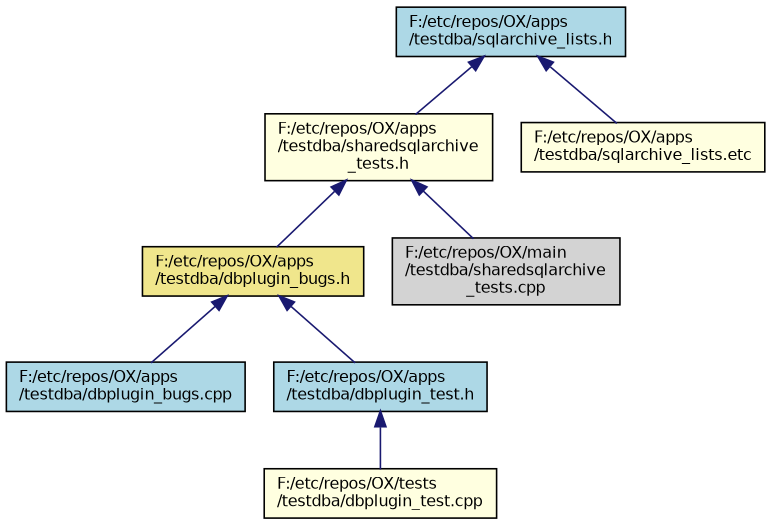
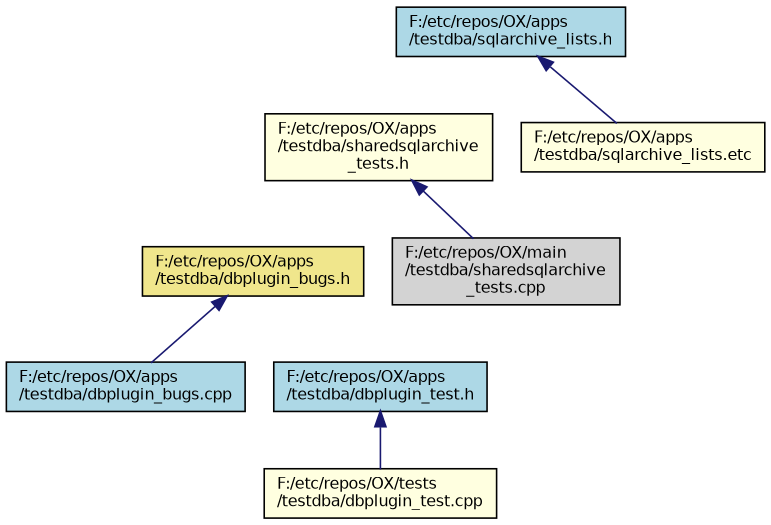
  digraph {
    node [color=black fillcolor=lightblue fontname=Helvetica fontsize=10 shape=record style=filled]
    edge [color=midnightblue dir=back fontname=Helvetica fontsize=10 labelfontname=Helvetica labelfontsize=10 style=solid]
    n1 [fontcolor=black height=0.2 label="F:/etc/repos/OX/apps\l/testdba/sqlarchive_lists.h" width=0.4]
    n2 [fillcolor=lightyellow height=0.2 label="F:/etc/repos/OX/apps\l/testdba/sharedsqlarchive\l_tests.h" width=0.4]
    n3 [fillcolor=lightyellow height=0.2 label="F:/etc/repos/OX/apps\l/testdba/sqlarchive_lists.etc" width=0.4]
    n4 [fillcolor=khaki height=0.2 label="F:/etc/repos/OX/apps\l/testdba/dbplugin_bugs.h" width=0.4]
    n5 [fillcolor=lightgrey height=0.2 label="F:/etc/repos/OX/main\l/testdba/sharedsqlarchive\l_tests.cpp" width=0.4]
    n6 [height=0.2 label="F:/etc/repos/OX/apps\l/testdba/dbplugin_bugs.cpp" width=0.4]
    n7 [height=0.2 label="F:/etc/repos/OX/apps\l/testdba/dbplugin_test.h" width=0.4]
    n8 [fillcolor=lightyellow height=0.2 label="F:/etc/repos/OX/tests\l/testdba/dbplugin_test.cpp" width=0.4]
-   n1 -> n2
    n1 -> n3
-   n2 -> n4
    n2 -> n5
    n4 -> n6
-   n4 -> n7
    n7 -> n8
  }
